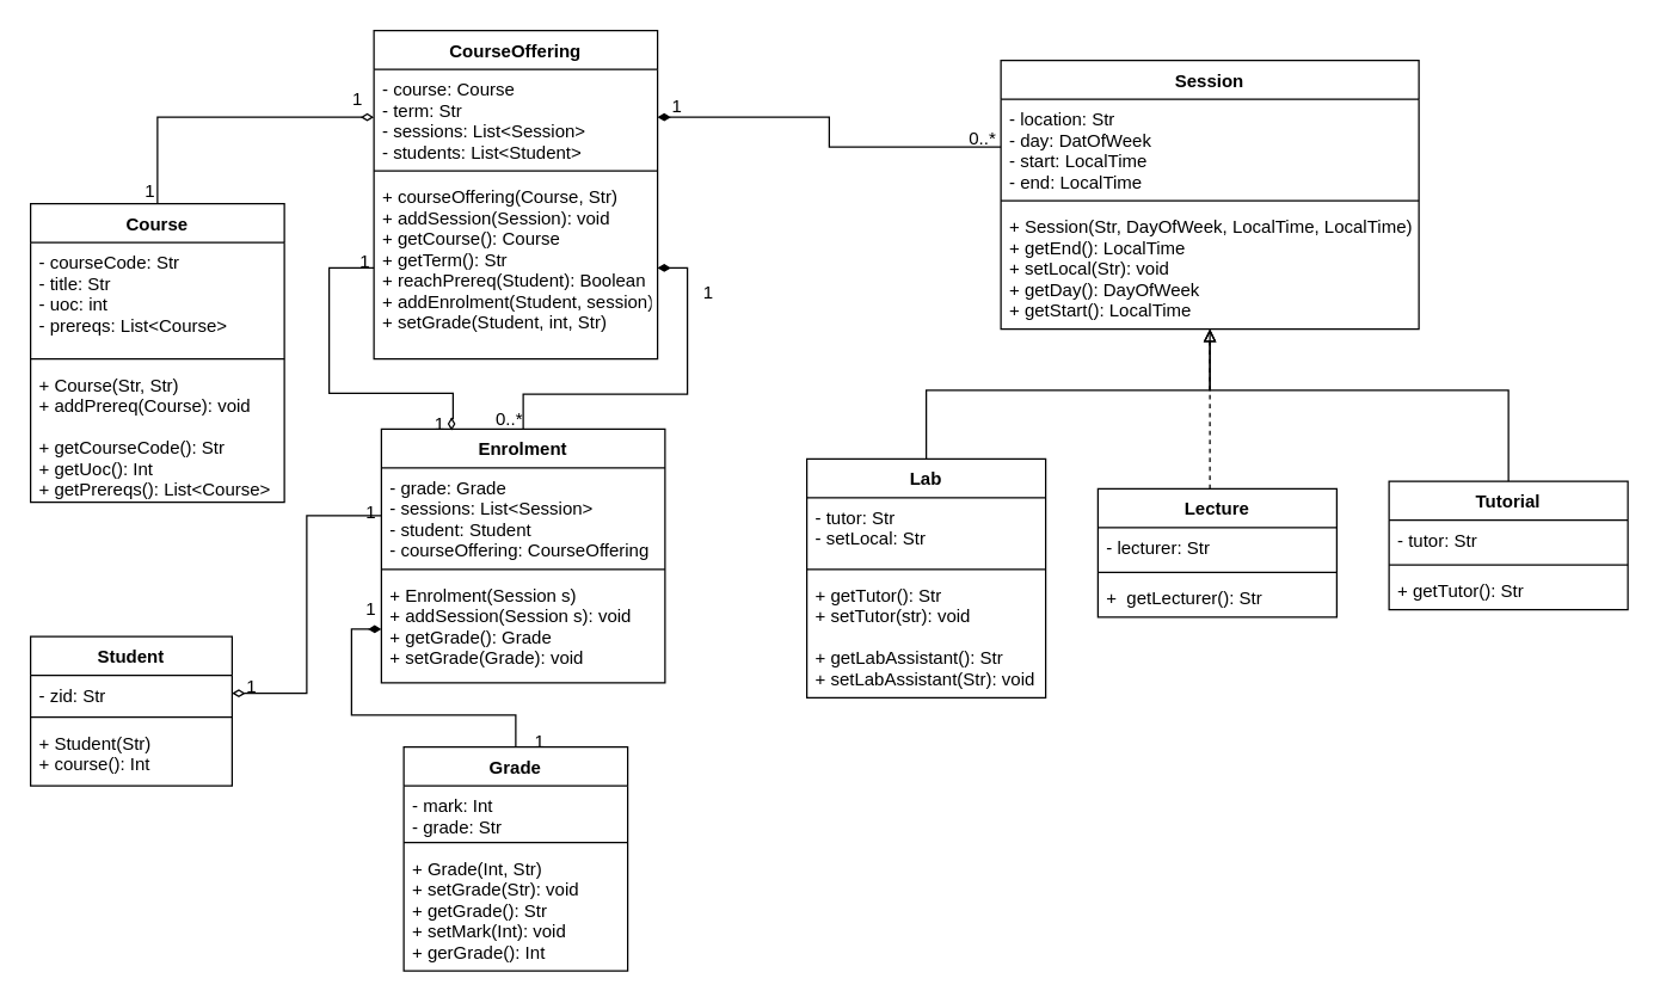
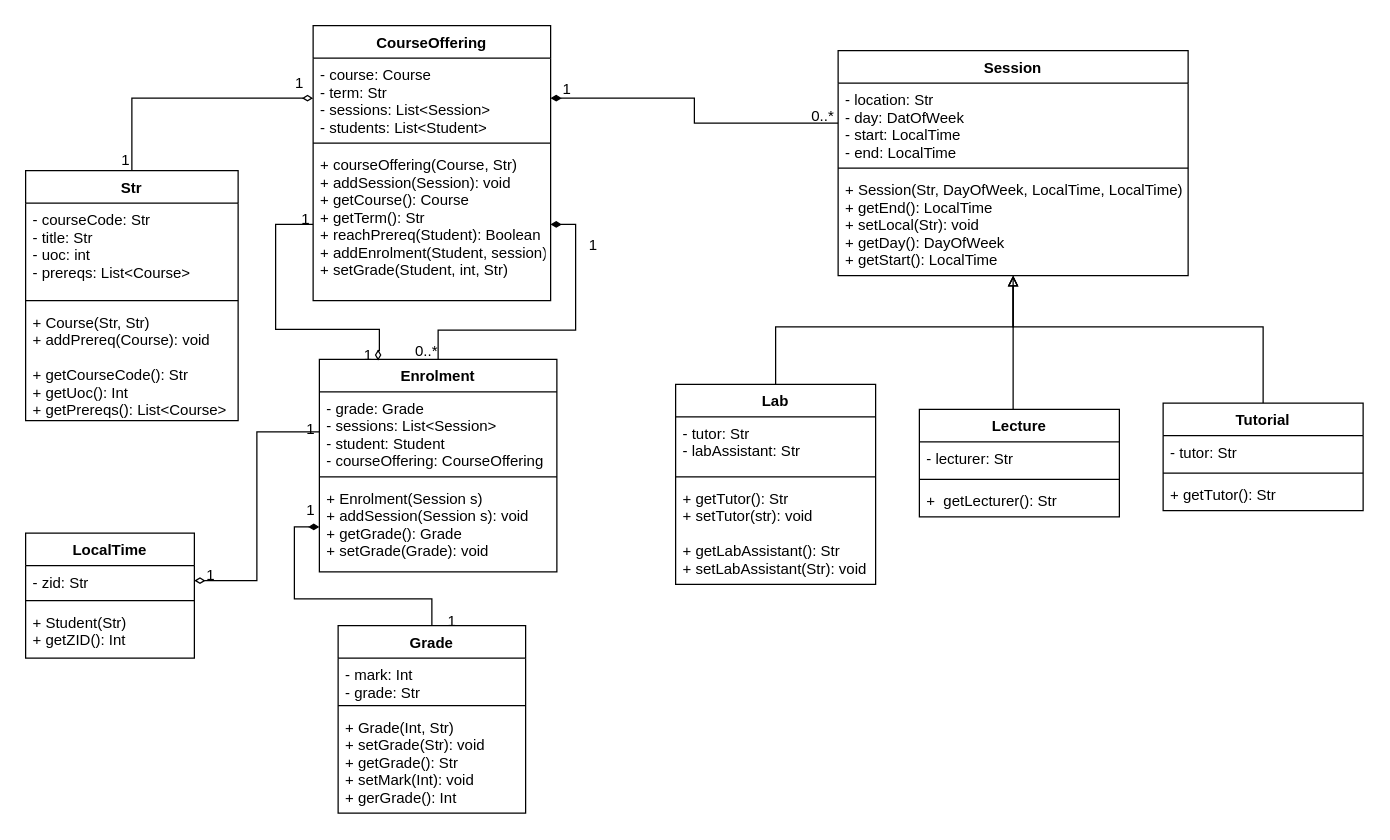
  <mxCell id="0" />
  <mxCell id="1" parent="0" />
  <mxCell id="2" style="edgeStyle=orthogonalEdgeStyle;rounded=0;orthogonalLoop=1;jettySize=auto;html=1;entryX=0;entryY=0.5;entryDx=0;entryDy=0;endArrow=diamondThin;endFill=0;" edge="1" parent="1" source="3" target="8"><mxGeometry relative="1" as="geometry" /></mxCell>
- <mxCell id="3" value="Course" style="swimlane;fontStyle=1;align=center;verticalAlign=top;childLayout=stackLayout;horizontal=1;startSize=26;horizontalStack=0;resizeParent=1;resizeParentMax=0;resizeLast=0;collapsible=1;marginBottom=0;" vertex="1" parent="1"><mxGeometry x="20" y="136" width="170" height="200" as="geometry" /></mxCell>
+ <mxCell id="3" value="Str" style="swimlane;fontStyle=1;align=center;verticalAlign=top;childLayout=stackLayout;horizontal=1;startSize=26;horizontalStack=0;resizeParent=1;resizeParentMax=0;resizeLast=0;collapsible=1;marginBottom=0;" vertex="1" parent="1"><mxGeometry x="20" y="136" width="170" height="200" as="geometry" /></mxCell>
  <mxCell id="4" value="- courseCode: Str&#10;- title: Str&#10;- uoc: int&#10;- prereqs: List&lt;Course&gt;&#10;" style="text;strokeColor=none;fillColor=none;align=left;verticalAlign=top;spacingLeft=4;spacingRight=4;overflow=hidden;rotatable=0;points=[[0,0.5],[1,0.5]];portConstraint=eastwest;" vertex="1" parent="3"><mxGeometry y="26" width="170" height="74" as="geometry" /></mxCell>
  <mxCell id="5" value="" style="line;strokeWidth=1;fillColor=none;align=left;verticalAlign=middle;spacingTop=-1;spacingLeft=3;spacingRight=3;rotatable=0;labelPosition=right;points=[];portConstraint=eastwest;" vertex="1" parent="3"><mxGeometry y="100" width="170" height="8" as="geometry" /></mxCell>
  <mxCell id="6" value="+ Course(Str, Str)&#10;+ addPrereq(Course): void&#10;&#10;+ getCourseCode(): Str&#10;+ getUoc(): Int&#10;+ getPrereqs(): List&lt;Course&gt;&#10; " style="text;strokeColor=none;fillColor=none;align=left;verticalAlign=top;spacingLeft=4;spacingRight=4;overflow=hidden;rotatable=0;points=[[0,0.5],[1,0.5]];portConstraint=eastwest;" vertex="1" parent="3"><mxGeometry y="108" width="170" height="92" as="geometry" /></mxCell>
  <mxCell id="7" value="CourseOffering" style="swimlane;fontStyle=1;align=center;verticalAlign=top;childLayout=stackLayout;horizontal=1;startSize=26;horizontalStack=0;resizeParent=1;resizeParentMax=0;resizeLast=0;collapsible=1;marginBottom=0;" vertex="1" parent="1"><mxGeometry x="250" y="20" width="190" height="220" as="geometry" /></mxCell>
  <mxCell id="8" value="- course: Course&#10;- term: Str&#10;- sessions: List&lt;Session&gt;&#10;- students: List&lt;Student&gt;&#10;" style="text;strokeColor=none;fillColor=none;align=left;verticalAlign=top;spacingLeft=4;spacingRight=4;overflow=hidden;rotatable=0;points=[[0,0.5],[1,0.5]];portConstraint=eastwest;" vertex="1" parent="7"><mxGeometry y="26" width="190" height="64" as="geometry" /></mxCell>
  <mxCell id="9" value="" style="line;strokeWidth=1;fillColor=none;align=left;verticalAlign=middle;spacingTop=-1;spacingLeft=3;spacingRight=3;rotatable=0;labelPosition=right;points=[];portConstraint=eastwest;" vertex="1" parent="7"><mxGeometry y="90" width="190" height="8" as="geometry" /></mxCell>
  <mxCell id="10" value="+ courseOffering(Course, Str)&#10;+ addSession(Session): void&#10;+ getCourse(): Course&#10;+ getTerm(): Str&#10;+ reachPrereq(Student): Boolean&#10;+ addEnrolment(Student, session)&#10;+ setGrade(Student, int, Str)&#10;" style="text;strokeColor=none;fillColor=none;align=left;verticalAlign=top;spacingLeft=4;spacingRight=4;overflow=hidden;rotatable=0;points=[[0,0.5],[1,0.5]];portConstraint=eastwest;" vertex="1" parent="7"><mxGeometry y="98" width="190" height="122" as="geometry" /></mxCell>
- <mxCell id="11" value="Student" style="swimlane;fontStyle=1;align=center;verticalAlign=top;childLayout=stackLayout;horizontal=1;startSize=26;horizontalStack=0;resizeParent=1;resizeParentMax=0;resizeLast=0;collapsible=1;marginBottom=0;" vertex="1" parent="1"><mxGeometry x="20" y="426" width="135" height="100" as="geometry" /></mxCell>
+ <mxCell id="11" value="LocalTime" style="swimlane;fontStyle=1;align=center;verticalAlign=top;childLayout=stackLayout;horizontal=1;startSize=26;horizontalStack=0;resizeParent=1;resizeParentMax=0;resizeLast=0;collapsible=1;marginBottom=0;" vertex="1" parent="1"><mxGeometry x="20" y="426" width="135" height="100" as="geometry" /></mxCell>
  <mxCell id="12" value="- zid: Str" style="text;strokeColor=none;fillColor=none;align=left;verticalAlign=top;spacingLeft=4;spacingRight=4;overflow=hidden;rotatable=0;points=[[0,0.5],[1,0.5]];portConstraint=eastwest;" vertex="1" parent="11"><mxGeometry y="26" width="135" height="24" as="geometry" /></mxCell>
  <mxCell id="13" value="" style="line;strokeWidth=1;fillColor=none;align=left;verticalAlign=middle;spacingTop=-1;spacingLeft=3;spacingRight=3;rotatable=0;labelPosition=right;points=[];portConstraint=eastwest;" vertex="1" parent="11"><mxGeometry y="50" width="135" height="8" as="geometry" /></mxCell>
- <mxCell id="14" value="+ Student(Str)&#10;+ course(): Int&#10;" style="text;strokeColor=none;fillColor=none;align=left;verticalAlign=top;spacingLeft=4;spacingRight=4;overflow=hidden;rotatable=0;points=[[0,0.5],[1,0.5]];portConstraint=eastwest;" vertex="1" parent="11"><mxGeometry y="58" width="135" height="42" as="geometry" /></mxCell>
+ <mxCell id="14" value="+ Student(Str)&#10;+ getZID(): Int&#10;" style="text;strokeColor=none;fillColor=none;align=left;verticalAlign=top;spacingLeft=4;spacingRight=4;overflow=hidden;rotatable=0;points=[[0,0.5],[1,0.5]];portConstraint=eastwest;" vertex="1" parent="11"><mxGeometry y="58" width="135" height="42" as="geometry" /></mxCell>
  <mxCell id="15" style="edgeStyle=orthogonalEdgeStyle;rounded=0;orthogonalLoop=1;jettySize=auto;html=1;entryX=1;entryY=0.5;entryDx=0;entryDy=0;endArrow=diamondThin;endFill=1;" edge="1" parent="1" source="16" target="10"><mxGeometry relative="1" as="geometry" /></mxCell>
  <mxCell id="16" value="Enrolment" style="swimlane;fontStyle=1;align=center;verticalAlign=top;childLayout=stackLayout;horizontal=1;startSize=26;horizontalStack=0;resizeParent=1;resizeParentMax=0;resizeLast=0;collapsible=1;marginBottom=0;" vertex="1" parent="1"><mxGeometry x="255" y="287" width="190" height="170" as="geometry" /></mxCell>
  <mxCell id="17" value="- grade: Grade&#10;- sessions: List&lt;Session&gt;&#10;- student: Student&#10;- courseOffering: CourseOffering&#10;" style="text;strokeColor=none;fillColor=none;align=left;verticalAlign=top;spacingLeft=4;spacingRight=4;overflow=hidden;rotatable=0;points=[[0,0.5],[1,0.5]];portConstraint=eastwest;" vertex="1" parent="16"><mxGeometry y="26" width="190" height="64" as="geometry" /></mxCell>
  <mxCell id="18" value="" style="line;strokeWidth=1;fillColor=none;align=left;verticalAlign=middle;spacingTop=-1;spacingLeft=3;spacingRight=3;rotatable=0;labelPosition=right;points=[];portConstraint=eastwest;" vertex="1" parent="16"><mxGeometry y="90" width="190" height="8" as="geometry" /></mxCell>
  <mxCell id="19" value="+ Enrolment(Session s)&#10;+ addSession(Session s): void&#10;+ getGrade(): Grade&#10;+ setGrade(Grade): void&#10;" style="text;strokeColor=none;fillColor=none;align=left;verticalAlign=top;spacingLeft=4;spacingRight=4;overflow=hidden;rotatable=0;points=[[0,0.5],[1,0.5]];portConstraint=eastwest;" vertex="1" parent="16"><mxGeometry y="98" width="190" height="72" as="geometry" /></mxCell>
  <mxCell id="20" style="edgeStyle=orthogonalEdgeStyle;rounded=0;orthogonalLoop=1;jettySize=auto;html=1;endArrow=diamondThin;endFill=1;" edge="1" parent="1" source="21" target="19"><mxGeometry relative="1" as="geometry" /></mxCell>
  <mxCell id="21" value="Grade" style="swimlane;fontStyle=1;align=center;verticalAlign=top;childLayout=stackLayout;horizontal=1;startSize=26;horizontalStack=0;resizeParent=1;resizeParentMax=0;resizeLast=0;collapsible=1;marginBottom=0;" vertex="1" parent="1"><mxGeometry x="270" y="500" width="150" height="150" as="geometry" /></mxCell>
  <mxCell id="22" value="- mark: Int&#10;- grade: Str&#10;" style="text;strokeColor=none;fillColor=none;align=left;verticalAlign=top;spacingLeft=4;spacingRight=4;overflow=hidden;rotatable=0;points=[[0,0.5],[1,0.5]];portConstraint=eastwest;" vertex="1" parent="21"><mxGeometry y="26" width="150" height="34" as="geometry" /></mxCell>
  <mxCell id="23" value="" style="line;strokeWidth=1;fillColor=none;align=left;verticalAlign=middle;spacingTop=-1;spacingLeft=3;spacingRight=3;rotatable=0;labelPosition=right;points=[];portConstraint=eastwest;" vertex="1" parent="21"><mxGeometry y="60" width="150" height="8" as="geometry" /></mxCell>
  <mxCell id="24" value="+ Grade(Int, Str)&#10;+ setGrade(Str): void&#10;+ getGrade(): Str&#10;+ setMark(Int): void&#10;+ gerGrade(): Int&#10;" style="text;strokeColor=none;fillColor=none;align=left;verticalAlign=top;spacingLeft=4;spacingRight=4;overflow=hidden;rotatable=0;points=[[0,0.5],[1,0.5]];portConstraint=eastwest;" vertex="1" parent="21"><mxGeometry y="68" width="150" height="82" as="geometry" /></mxCell>
  <mxCell id="25" value="Session" style="swimlane;fontStyle=1;align=center;verticalAlign=top;childLayout=stackLayout;horizontal=1;startSize=26;horizontalStack=0;resizeParent=1;resizeParentMax=0;resizeLast=0;collapsible=1;marginBottom=0;" vertex="1" parent="1"><mxGeometry x="670" y="40" width="280" height="180" as="geometry" /></mxCell>
  <mxCell id="26" value="- location: Str&#10;- day: DatOfWeek&#10;- start: LocalTime&#10;- end: LocalTime&#10;" style="text;strokeColor=none;fillColor=none;align=left;verticalAlign=top;spacingLeft=4;spacingRight=4;overflow=hidden;rotatable=0;points=[[0,0.5],[1,0.5]];portConstraint=eastwest;" vertex="1" parent="25"><mxGeometry y="26" width="280" height="64" as="geometry" /></mxCell>
  <mxCell id="27" value="" style="line;strokeWidth=1;fillColor=none;align=left;verticalAlign=middle;spacingTop=-1;spacingLeft=3;spacingRight=3;rotatable=0;labelPosition=right;points=[];portConstraint=eastwest;" vertex="1" parent="25"><mxGeometry y="90" width="280" height="8" as="geometry" /></mxCell>
  <mxCell id="28" value="+ Session(Str, DayOfWeek, LocalTime, LocalTime)&#10;+ getEnd(): LocalTime&#10;+ setLocal(Str): void&#10;+ getDay(): DayOfWeek&#10;+ getStart(): LocalTime&#10;" style="text;strokeColor=none;fillColor=none;align=left;verticalAlign=top;spacingLeft=4;spacingRight=4;overflow=hidden;rotatable=0;points=[[0,0.5],[1,0.5]];portConstraint=eastwest;" vertex="1" parent="25"><mxGeometry y="98" width="280" height="82" as="geometry" /></mxCell>
  <mxCell id="29" style="edgeStyle=orthogonalEdgeStyle;rounded=0;orthogonalLoop=1;jettySize=auto;html=1;entryX=0.5;entryY=1;entryDx=0;entryDy=0;endArrow=open;endFill=0;" edge="1" parent="1" source="30" target="25"><mxGeometry relative="1" as="geometry"><Array as="points"><mxPoint x="620" y="261" /><mxPoint x="810" y="261" /></Array></mxGeometry></mxCell>
  <mxCell id="30" value="Lab" style="swimlane;fontStyle=1;align=center;verticalAlign=top;childLayout=stackLayout;horizontal=1;startSize=26;horizontalStack=0;resizeParent=1;resizeParentMax=0;resizeLast=0;collapsible=1;marginBottom=0;" vertex="1" parent="1"><mxGeometry x="540" y="307" width="160" height="160" as="geometry" /></mxCell>
- <mxCell id="31" value="- tutor: Str&#10;- setLocal: Str&#10;" style="text;strokeColor=none;fillColor=none;align=left;verticalAlign=top;spacingLeft=4;spacingRight=4;overflow=hidden;rotatable=0;points=[[0,0.5],[1,0.5]];portConstraint=eastwest;" vertex="1" parent="30"><mxGeometry y="26" width="160" height="44" as="geometry" /></mxCell>
+ <mxCell id="31" value="- tutor: Str&#10;- labAssistant: Str&#10;" style="text;strokeColor=none;fillColor=none;align=left;verticalAlign=top;spacingLeft=4;spacingRight=4;overflow=hidden;rotatable=0;points=[[0,0.5],[1,0.5]];portConstraint=eastwest;" vertex="1" parent="30"><mxGeometry y="26" width="160" height="44" as="geometry" /></mxCell>
  <mxCell id="32" value="" style="line;strokeWidth=1;fillColor=none;align=left;verticalAlign=middle;spacingTop=-1;spacingLeft=3;spacingRight=3;rotatable=0;labelPosition=right;points=[];portConstraint=eastwest;" vertex="1" parent="30"><mxGeometry y="70" width="160" height="8" as="geometry" /></mxCell>
  <mxCell id="33" value="+ getTutor(): Str&#10;+ setTutor(str): void&#10;&#10;+ getLabAssistant(): Str&#10;+ setLabAssistant(Str): void&#10;" style="text;strokeColor=none;fillColor=none;align=left;verticalAlign=top;spacingLeft=4;spacingRight=4;overflow=hidden;rotatable=0;points=[[0,0.5],[1,0.5]];portConstraint=eastwest;" vertex="1" parent="30"><mxGeometry y="78" width="160" height="82" as="geometry" /></mxCell>
- <mxCell id="34" style="edgeStyle=orthogonalEdgeStyle;rounded=0;orthogonalLoop=1;jettySize=auto;html=1;entryX=0.5;entryY=1;entryDx=0;entryDy=0;endArrow=block;endFill=0;dashed=1;" edge="1" parent="1" source="35" target="25"><mxGeometry relative="1" as="geometry"><Array as="points"><mxPoint x="810" y="290" /><mxPoint x="810" y="290" /></Array></mxGeometry></mxCell>
+ <mxCell id="34" style="edgeStyle=orthogonalEdgeStyle;rounded=0;orthogonalLoop=1;jettySize=auto;html=1;entryX=0.5;entryY=1;entryDx=0;entryDy=0;endArrow=block;endFill=0;" edge="1" parent="1" source="35" target="25"><mxGeometry relative="1" as="geometry"><Array as="points"><mxPoint x="810" y="290" /><mxPoint x="810" y="290" /></Array></mxGeometry></mxCell>
  <mxCell id="35" value="Lecture" style="swimlane;fontStyle=1;align=center;verticalAlign=top;childLayout=stackLayout;horizontal=1;startSize=26;horizontalStack=0;resizeParent=1;resizeParentMax=0;resizeLast=0;collapsible=1;marginBottom=0;" vertex="1" parent="1"><mxGeometry x="735" y="327" width="160" height="86" as="geometry" /></mxCell>
  <mxCell id="36" value="- lecturer: Str" style="text;strokeColor=none;fillColor=none;align=left;verticalAlign=top;spacingLeft=4;spacingRight=4;overflow=hidden;rotatable=0;points=[[0,0.5],[1,0.5]];portConstraint=eastwest;" vertex="1" parent="35"><mxGeometry y="26" width="160" height="26" as="geometry" /></mxCell>
  <mxCell id="37" value="" style="line;strokeWidth=1;fillColor=none;align=left;verticalAlign=middle;spacingTop=-1;spacingLeft=3;spacingRight=3;rotatable=0;labelPosition=right;points=[];portConstraint=eastwest;" vertex="1" parent="35"><mxGeometry y="52" width="160" height="8" as="geometry" /></mxCell>
  <mxCell id="38" value="+  getLecturer(): Str" style="text;strokeColor=none;fillColor=none;align=left;verticalAlign=top;spacingLeft=4;spacingRight=4;overflow=hidden;rotatable=0;points=[[0,0.5],[1,0.5]];portConstraint=eastwest;" vertex="1" parent="35"><mxGeometry y="60" width="160" height="26" as="geometry" /></mxCell>
  <mxCell id="39" style="edgeStyle=orthogonalEdgeStyle;rounded=0;orthogonalLoop=1;jettySize=auto;html=1;entryX=0.5;entryY=1;entryDx=0;entryDy=0;entryPerimeter=0;endArrow=block;endFill=0;" edge="1" parent="1" source="40" target="28"><mxGeometry relative="1" as="geometry"><Array as="points"><mxPoint x="1010" y="261" /><mxPoint x="810" y="261" /></Array></mxGeometry></mxCell>
  <mxCell id="40" value="Tutorial" style="swimlane;fontStyle=1;align=center;verticalAlign=top;childLayout=stackLayout;horizontal=1;startSize=26;horizontalStack=0;resizeParent=1;resizeParentMax=0;resizeLast=0;collapsible=1;marginBottom=0;" vertex="1" parent="1"><mxGeometry x="930" y="322" width="160" height="86" as="geometry" /></mxCell>
  <mxCell id="41" value="- tutor: Str" style="text;strokeColor=none;fillColor=none;align=left;verticalAlign=top;spacingLeft=4;spacingRight=4;overflow=hidden;rotatable=0;points=[[0,0.5],[1,0.5]];portConstraint=eastwest;" vertex="1" parent="40"><mxGeometry y="26" width="160" height="26" as="geometry" /></mxCell>
  <mxCell id="42" value="" style="line;strokeWidth=1;fillColor=none;align=left;verticalAlign=middle;spacingTop=-1;spacingLeft=3;spacingRight=3;rotatable=0;labelPosition=right;points=[];portConstraint=eastwest;" vertex="1" parent="40"><mxGeometry y="52" width="160" height="8" as="geometry" /></mxCell>
  <mxCell id="43" value="+ getTutor(): Str" style="text;strokeColor=none;fillColor=none;align=left;verticalAlign=top;spacingLeft=4;spacingRight=4;overflow=hidden;rotatable=0;points=[[0,0.5],[1,0.5]];portConstraint=eastwest;" vertex="1" parent="40"><mxGeometry y="60" width="160" height="26" as="geometry" /></mxCell>
  <mxCell id="44" style="edgeStyle=orthogonalEdgeStyle;rounded=0;orthogonalLoop=1;jettySize=auto;html=1;endArrow=diamondThin;endFill=1;" edge="1" parent="1" source="26" target="8"><mxGeometry relative="1" as="geometry" /></mxCell>
  <mxCell id="45" style="edgeStyle=orthogonalEdgeStyle;rounded=0;orthogonalLoop=1;jettySize=auto;html=1;entryX=1;entryY=0.5;entryDx=0;entryDy=0;endArrow=diamondThin;endFill=0;" edge="1" parent="1" source="17" target="12"><mxGeometry relative="1" as="geometry" /></mxCell>
  <mxCell id="46" value="1" style="text;html=1;resizable=0;points=[];autosize=1;align=left;verticalAlign=top;spacingTop=-4;" vertex="1" parent="1"><mxGeometry x="448" y="61" width="20" height="20" as="geometry" /></mxCell>
  <mxCell id="47" value="0..*" style="text;html=1;resizable=0;points=[];autosize=1;align=left;verticalAlign=top;spacingTop=-4;" vertex="1" parent="1"><mxGeometry x="647" y="83" width="30" height="20" as="geometry" /></mxCell>
  <mxCell id="48" value="1" style="text;html=1;resizable=0;points=[];autosize=1;align=left;verticalAlign=top;spacingTop=-4;" vertex="1" parent="1"><mxGeometry x="469" y="186" width="20" height="20" as="geometry" /></mxCell>
  <mxCell id="49" value="0..*" style="text;html=1;resizable=0;points=[];autosize=1;align=left;verticalAlign=top;spacingTop=-4;" vertex="1" parent="1"><mxGeometry x="330" y="271" width="30" height="20" as="geometry" /></mxCell>
  <mxCell id="50" value="1" style="text;html=1;resizable=0;points=[];autosize=1;align=left;verticalAlign=top;spacingTop=-4;" vertex="1" parent="1"><mxGeometry x="243" y="398" width="20" height="20" as="geometry" /></mxCell>
  <mxCell id="51" value="1" style="text;html=1;resizable=0;points=[];autosize=1;align=left;verticalAlign=top;spacingTop=-4;" vertex="1" parent="1"><mxGeometry x="356" y="487" width="20" height="20" as="geometry" /></mxCell>
  <mxCell id="52" value="1" style="text;html=1;resizable=0;points=[];autosize=1;align=left;verticalAlign=top;spacingTop=-4;" vertex="1" parent="1"><mxGeometry x="243" y="333" width="20" height="20" as="geometry" /></mxCell>
  <mxCell id="53" value="1" style="text;html=1;resizable=0;points=[];autosize=1;align=left;verticalAlign=top;spacingTop=-4;" vertex="1" parent="1"><mxGeometry x="163" y="450" width="20" height="20" as="geometry" /></mxCell>
  <mxCell id="54" value="1" style="text;html=1;resizable=0;points=[];autosize=1;align=left;verticalAlign=top;spacingTop=-4;" vertex="1" parent="1"><mxGeometry x="234" y="56" width="20" height="20" as="geometry" /></mxCell>
  <mxCell id="55" value="1" style="text;html=1;resizable=0;points=[];autosize=1;align=left;verticalAlign=top;spacingTop=-4;" vertex="1" parent="1"><mxGeometry x="95" y="118" width="20" height="20" as="geometry" /></mxCell>
  <mxCell id="56" style="edgeStyle=orthogonalEdgeStyle;rounded=0;orthogonalLoop=1;jettySize=auto;html=1;endArrow=diamondThin;endFill=0;" edge="1" parent="1" source="10"><mxGeometry relative="1" as="geometry"><mxPoint x="302" y="288" as="targetPoint" /><Array as="points"><mxPoint x="220" y="179" /><mxPoint x="220" y="263" /><mxPoint x="303" y="263" /><mxPoint x="303" y="280" /><mxPoint x="302" y="280" /></Array></mxGeometry></mxCell>
  <mxCell id="57" value="1" style="text;html=1;resizable=0;points=[];autosize=1;align=left;verticalAlign=top;spacingTop=-4;" vertex="1" parent="1"><mxGeometry x="239" y="165" width="20" height="20" as="geometry" /></mxCell>
  <mxCell id="58" value="1" style="text;html=1;resizable=0;points=[];autosize=1;align=left;verticalAlign=top;spacingTop=-4;" vertex="1" parent="1"><mxGeometry x="289" y="274" width="20" height="20" as="geometry" /></mxCell>
